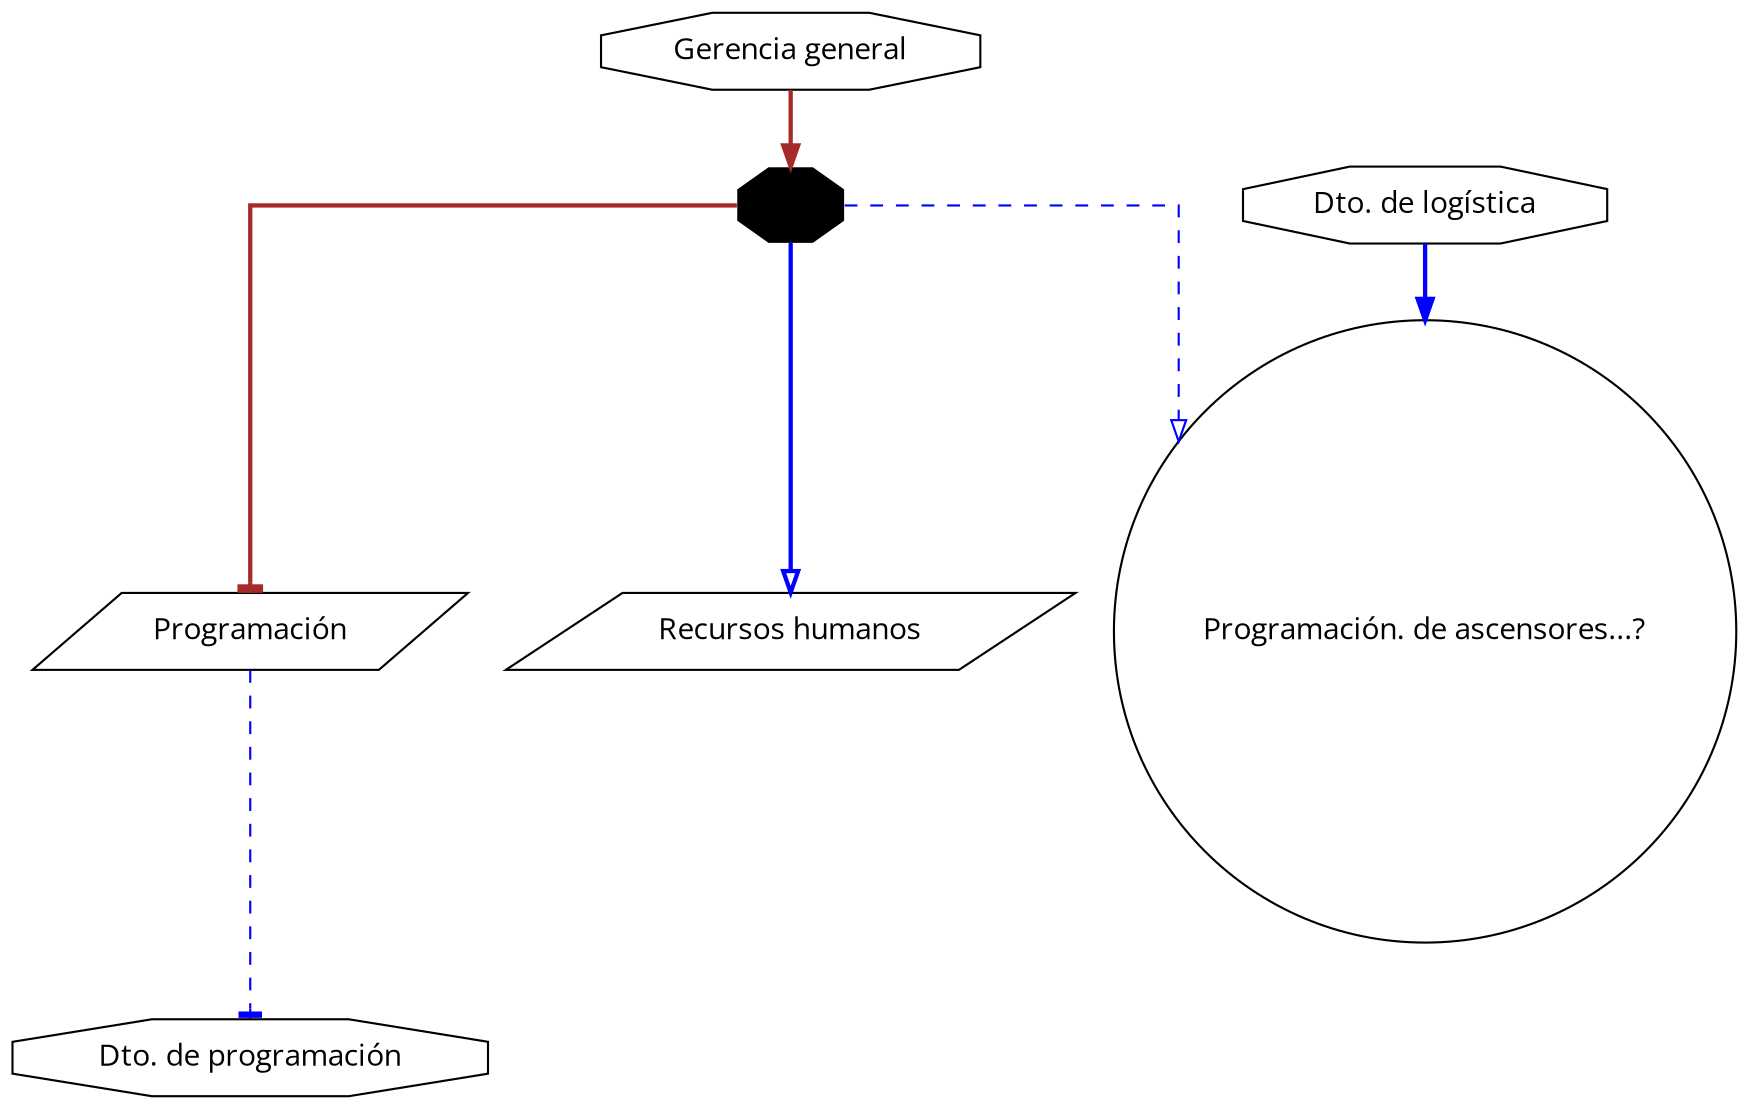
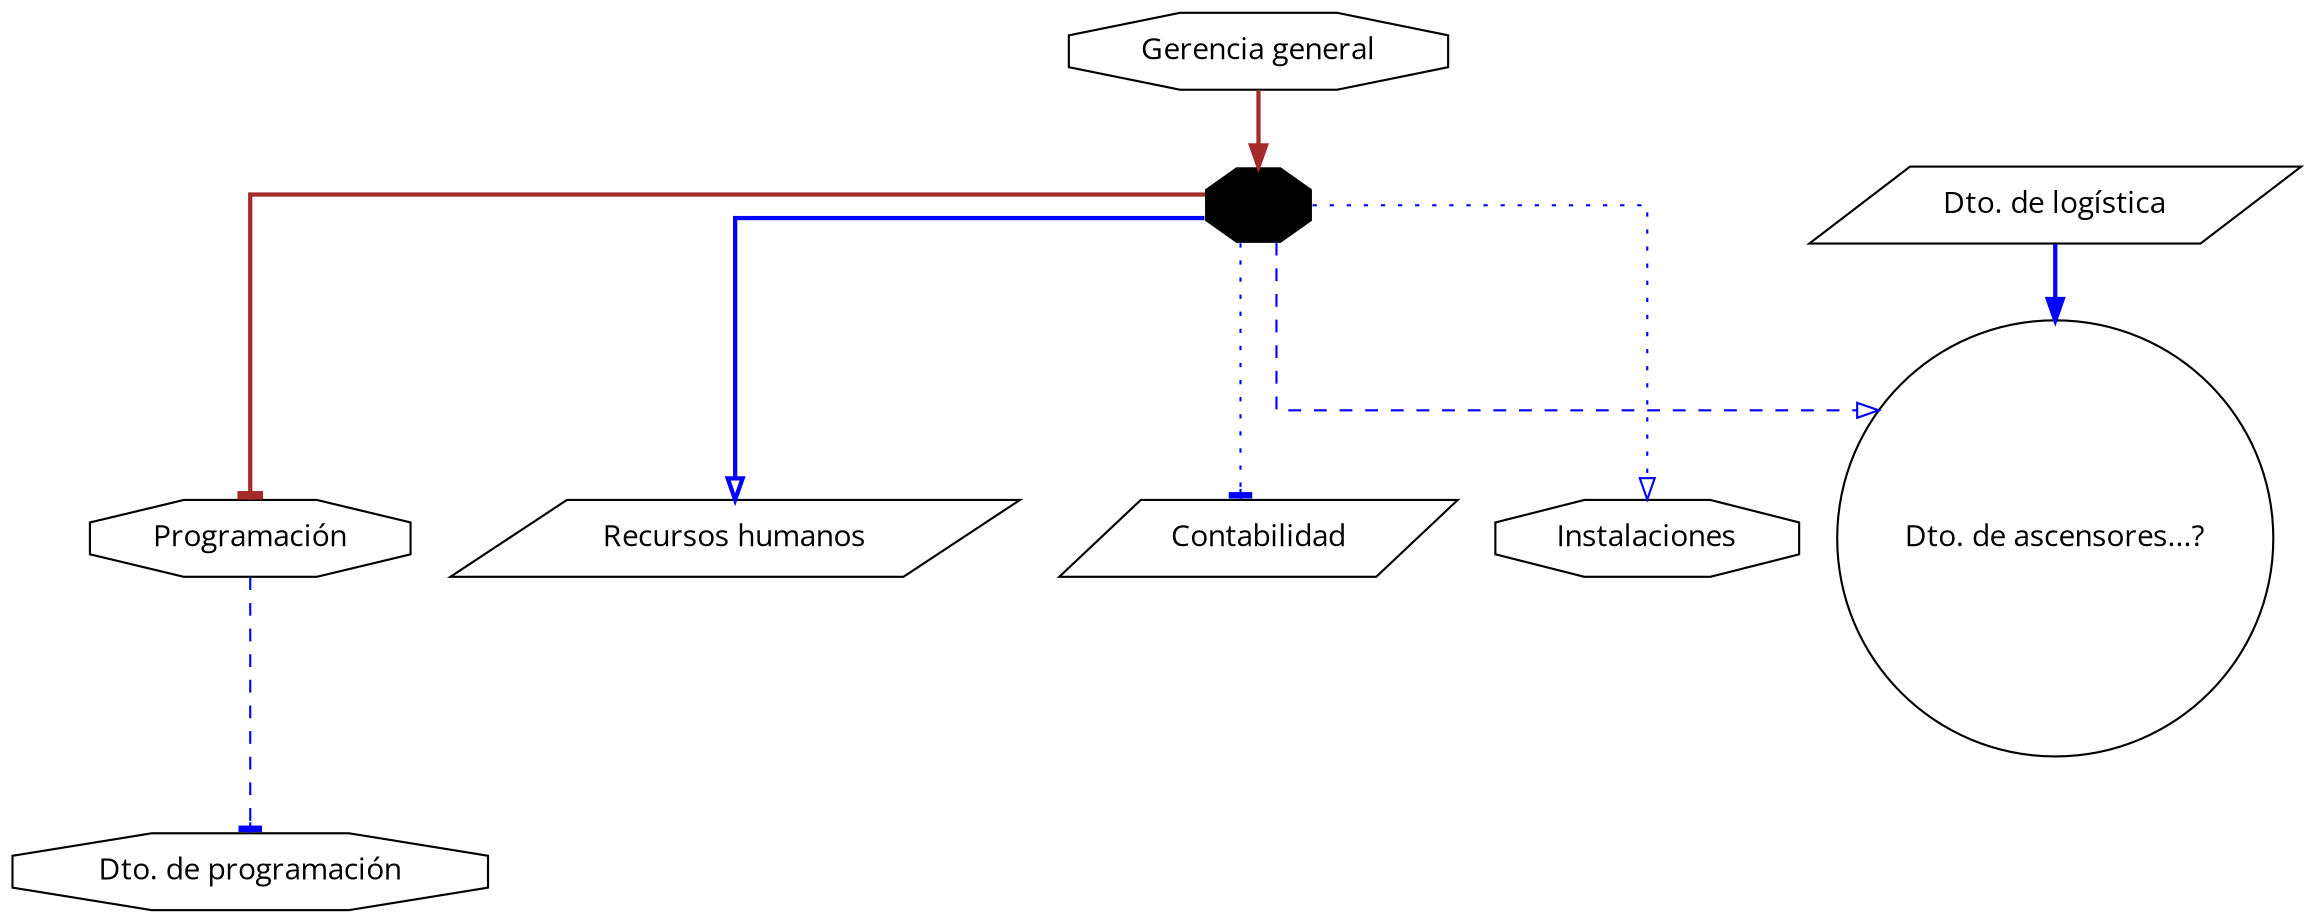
  digraph {
    fontname="Open Sans"
    rankdir=TB
    splines=ortho
    node [fontname="Open Sans" shape=octagon]
    edge [arrowhead=tee color=blue fontname="Open Sans" style=bold]
    n1 [label="Gerencia general"]
    p1 [color=black height=0 penwidth=0 style=filled width=0]
-   n3 [label="Programación" shape=parallelogram]
+   n3 [label="Programación"]
    n4 [label="Recursos humanos" shape=parallelogram]
-   n6 [label="Programación. de ascensores...?" shape=circle]
+   n5 [label=Contabilidad shape=parallelogram]
+   n6 [label="Dto. de ascensores...?" shape=circle]
+   n7 [label=Instalaciones]
    n8 [label="Dto. de programación"]
-   n9 [label="Dto. de logística"]
+   n9 [label="Dto. de logística" shape=parallelogram]
    n1 -> p1 [arrowhead=normal color=brown]
    p1 -> n3 [color=brown]
    p1 -> n4 [arrowhead=onormal]
+   p1 -> n5 [style=dotted]
    p1 -> n6 [arrowhead=onormal style=dashed]
+   p1 -> n7 [arrowhead=onormal style=dotted]
    n3 -> n8 [style=dashed]
    n9 -> n6 [arrowhead=normal]
  }
